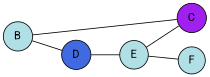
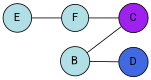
  graph {
    fontname=Roboto
    rankdir=LR
    node [fillcolor=powderblue fontname=Roboto shape=circle style=filled]
    edge [fontname=Roboto]
    B [width=0.25]
    C [fillcolor=purple width=0.25]
    D [fillcolor=royalblue width=0.25]
    E [width=0.25]
    F [width=0.25]
    B -- C
    B -- D
-   D -- E
-   E -- C
+   F -- C
    E -- F
  }
